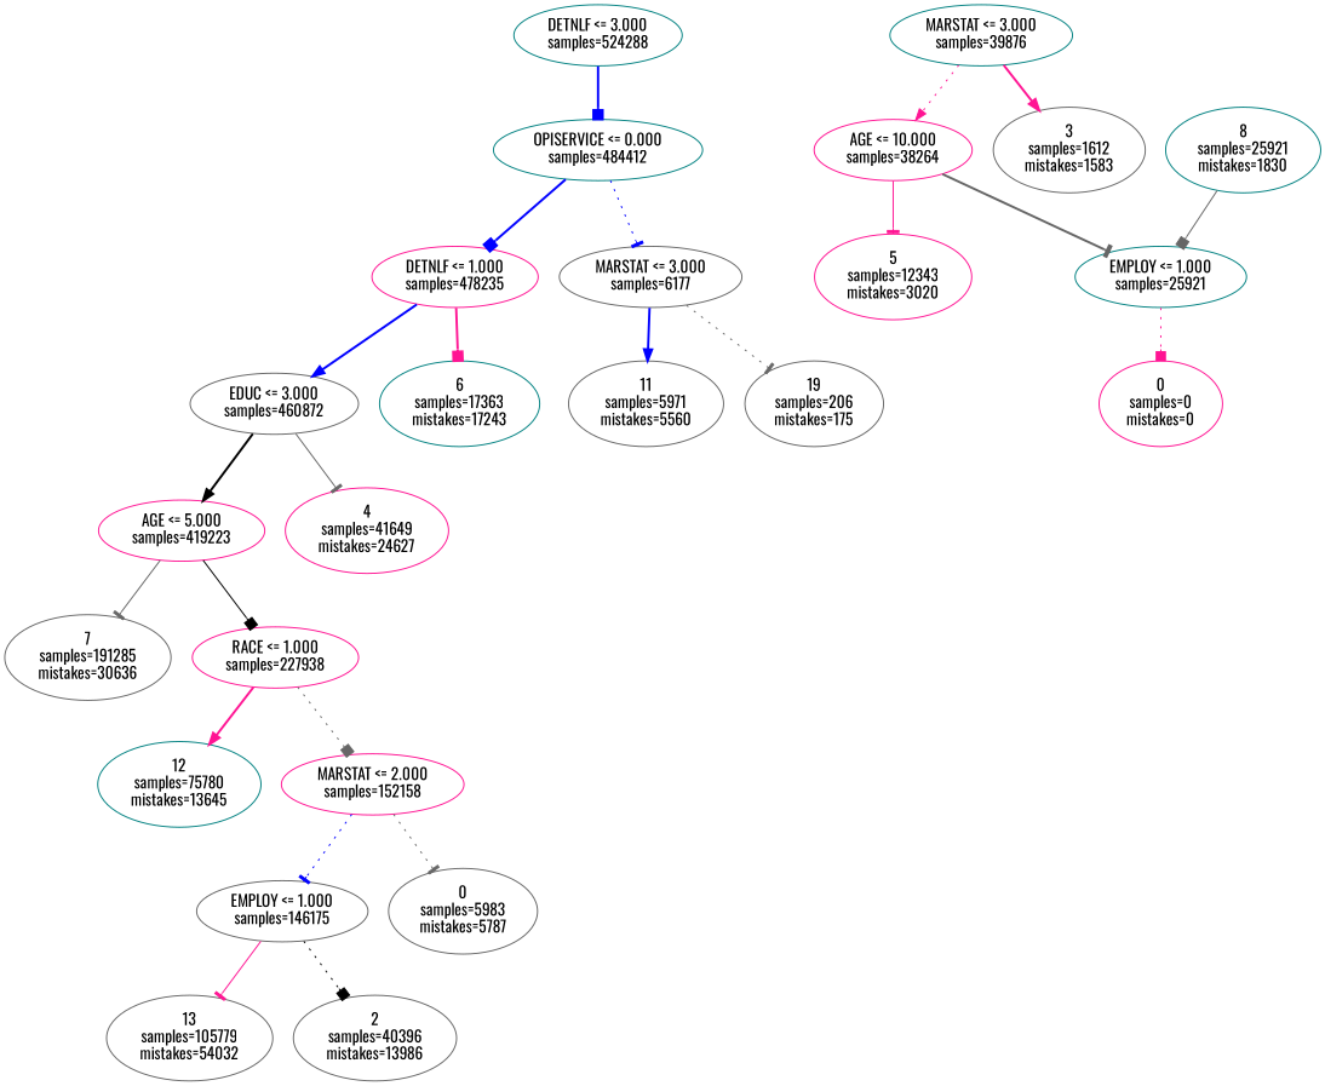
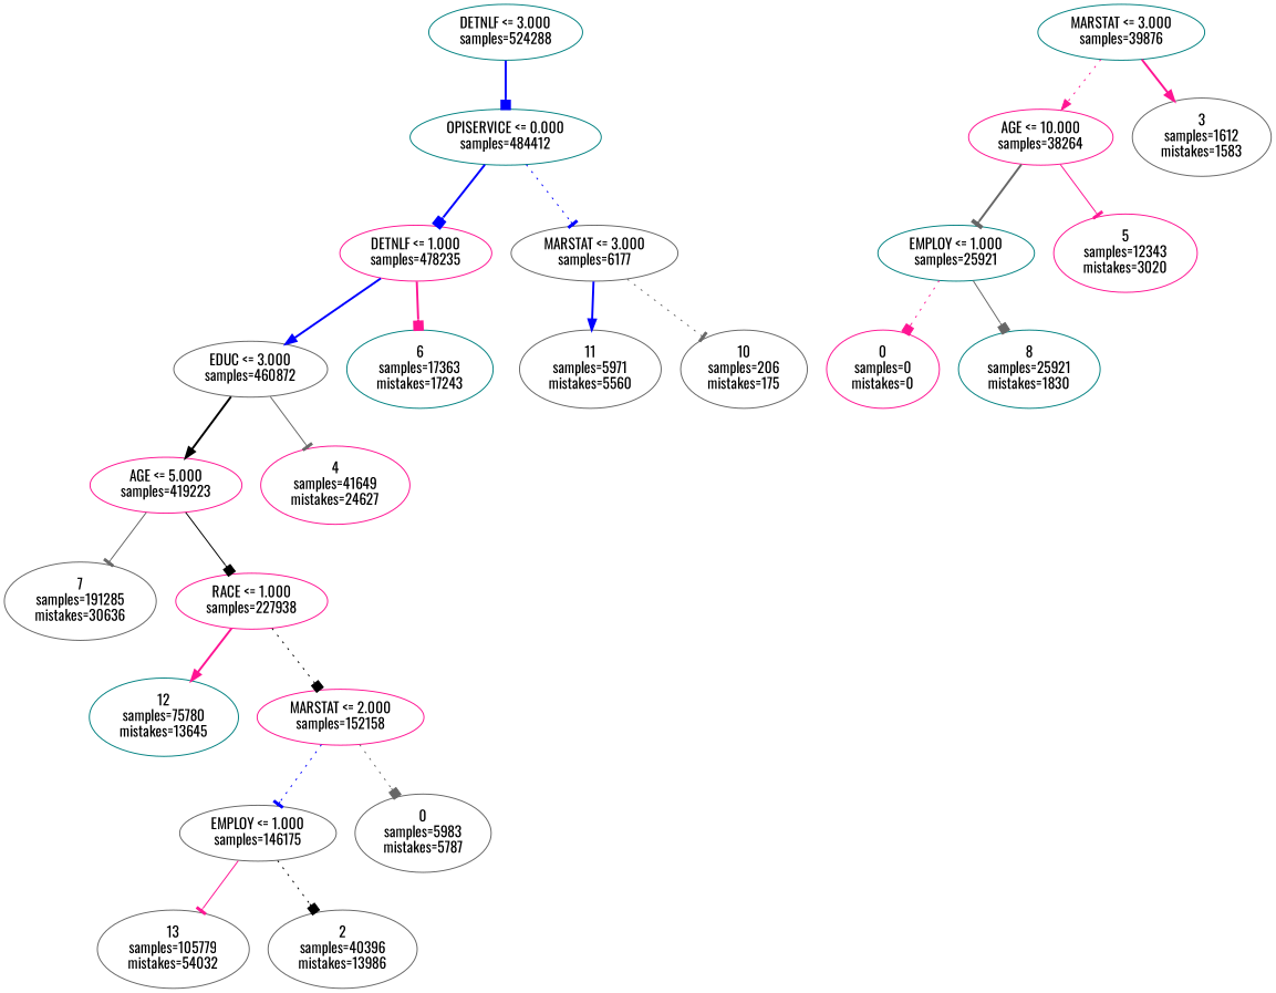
  digraph {
    fontname=Oswald
    node [color=gray40 fontname=Oswald]
    edge [arrowhead=tee color=deeppink fontname=Oswald style=bold]
    n1 [color=teal label="DETNLF <= 3.000\nsamples=\524288"]
    n2 [color=teal label="OPISERVICE <= 0.000\nsamples=\484412"]
    n3 [color=deeppink label="DETNLF <= 1.000\nsamples=\478235"]
    n4 [label="MARSTAT <= 3.000\nsamples=\6177"]
    n5 [color=teal label="MARSTAT <= 3.000\nsamples=\39876"]
    n6 [color=deeppink label="AGE <= 10.000\nsamples=\38264"]
    n7 [label="3\nsamples=\1612\nmistakes=\1583"]
    n8 [label="EDUC <= 3.000\nsamples=\460872"]
    n9 [color=teal label="6\nsamples=\17363\nmistakes=\17243"]
    n10 [label="11\nsamples=\5971\nmistakes=\5560"]
-   n11 [label="19\nsamples=\206\nmistakes=\175"]
+   n11 [label="10\nsamples=\206\nmistakes=\175"]
    n12 [color=teal label="EMPLOY <= 1.000\nsamples=\25921"]
    n13 [color=deeppink label="5\nsamples=\12343\nmistakes=\3020"]
    n14 [color=deeppink label="AGE <= 5.000\nsamples=\419223"]
    n15 [color=deeppink label="4\nsamples=\41649\nmistakes=\24627"]
    n16 [color=deeppink label="0\nsamples=\0\nmistakes=\0"]
    n17 [color=teal label="8\nsamples=\25921\nmistakes=\1830"]
    n18 [label="7\nsamples=\191285\nmistakes=\30636"]
    n19 [color=deeppink label="RACE <= 1.000\nsamples=\227938"]
    n20 [color=teal label="12\nsamples=\75780\nmistakes=\13645"]
    n21 [color=deeppink label="MARSTAT <= 2.000\nsamples=\152158"]
    n22 [label="EMPLOY <= 1.000\nsamples=\146175"]
    n23 [label="0\nsamples=\5983\nmistakes=\5787"]
    n24 [label="13\nsamples=\105779\nmistakes=\54032"]
    n25 [label="2\nsamples=\40396\nmistakes=\13986"]
    n1 -> n2 [arrowhead=box color=blue]
    n2 -> n3 [arrowhead=box color=blue]
    n2 -> n4 [color=blue style=dotted]
    n3 -> n8 [arrowhead=normal color=blue]
    n3 -> n9 [arrowhead=box]
    n4 -> n10 [arrowhead=normal color=blue]
    n4 -> n11 [color=gray40 style=dotted]
    n5 -> n6 [arrowhead=normal style=dotted]
    n5 -> n7 [arrowhead=normal]
    n6 -> n12 [color=gray40]
    n6 -> n13 [style=solid]
    n8 -> n14 [arrowhead=normal color=black]
    n8 -> n15 [color=gray40 style=solid]
    n12 -> n16 [arrowhead=box style=dotted]
-   n17 -> n12 [arrowhead=box color=gray40 style=solid]
+   n12 -> n17 [arrowhead=box color=gray40 style=solid]
    n14 -> n18 [color=gray40 style=solid]
    n14 -> n19 [arrowhead=box color=black style=solid]
    n19 -> n20 [arrowhead=normal]
-   n19 -> n21 [arrowhead=box color=gray40 style=dotted]
+   n19 -> n21 [arrowhead=box color=black style=dotted]
    n21 -> n22 [color=blue style=dotted]
-   n21 -> n23 [color=gray40 style=dotted]
+   n21 -> n23 [arrowhead=box color=gray40 style=dotted]
    n22 -> n24 [style=solid]
    n22 -> n25 [arrowhead=box color=black style=dotted]
  }
